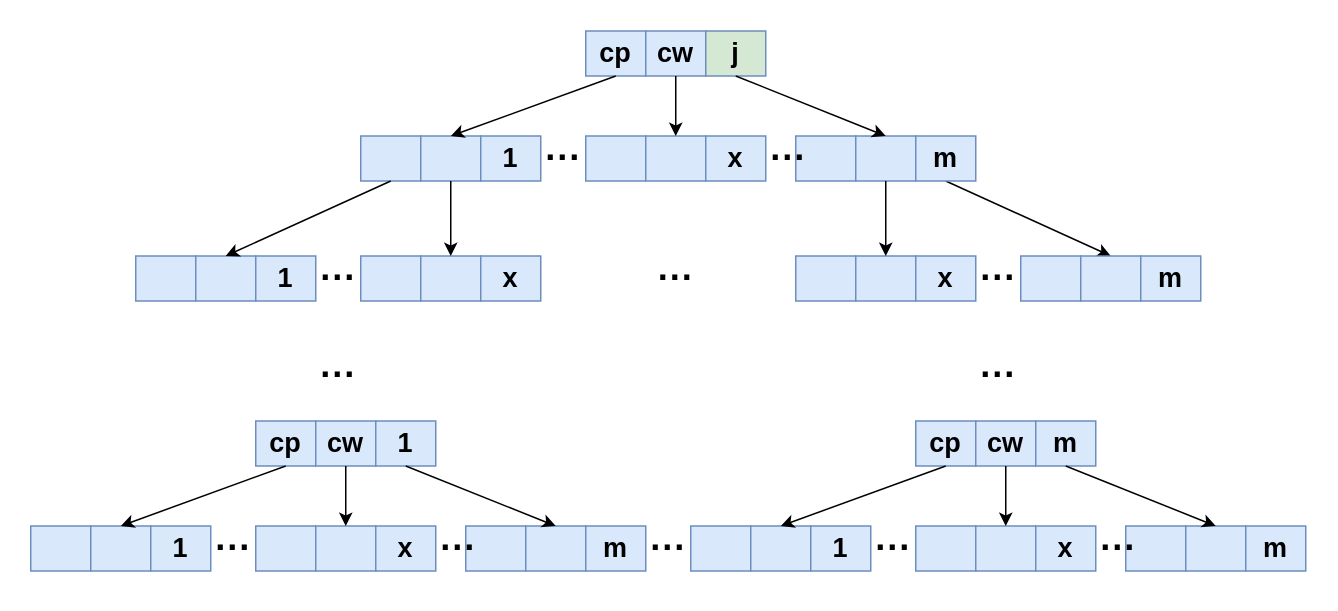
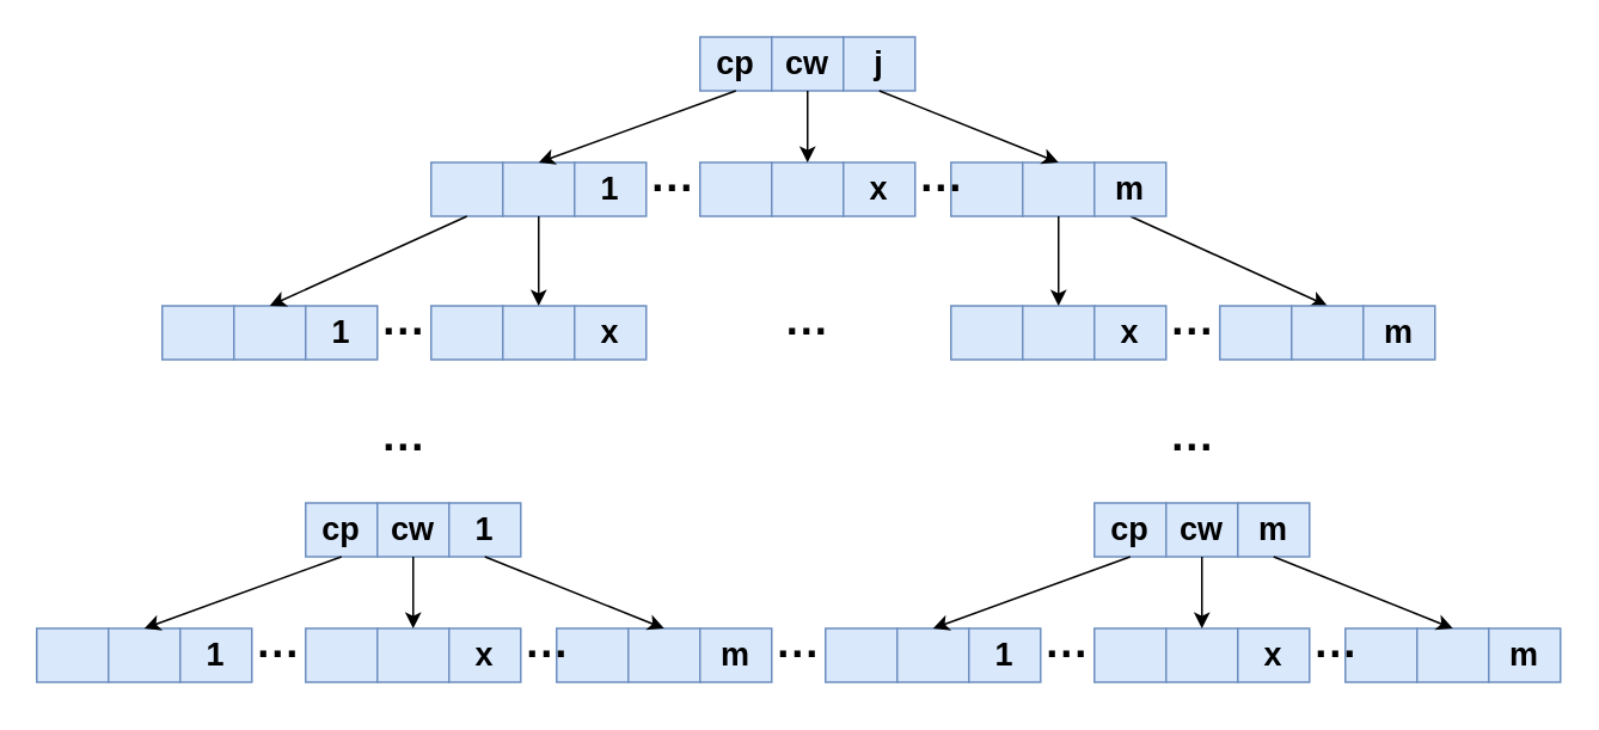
  <mxCell id="0" />
  <mxCell id="1" parent="0" />
  <mxCell id="2" value="" style="group" vertex="1" connectable="0" parent="1"><mxGeometry x="390" y="20" width="120" height="30" as="geometry" /></mxCell>
  <mxCell id="3" value="cp" style="rounded=0;whiteSpace=wrap;html=1;fontStyle=1;fontSize=18;fillColor=#dae8fc;strokeColor=#6c8ebf;" vertex="1" parent="2"><mxGeometry width="40" height="30" as="geometry" /></mxCell>
  <mxCell id="4" value="cw" style="rounded=0;whiteSpace=wrap;html=1;fontStyle=1;fontSize=18;fillColor=#dae8fc;strokeColor=#6c8ebf;" vertex="1" parent="2"><mxGeometry x="40" width="40" height="30" as="geometry" /></mxCell>
- <mxCell id="5" value="j" style="rounded=0;whiteSpace=wrap;html=1;fontStyle=1;fontSize=18;fillColor=#d5e8d4;strokeColor=#6c8ebf;" vertex="1" parent="2"><mxGeometry x="80" width="40" height="30" as="geometry" /></mxCell>
+ <mxCell id="5" value="j" style="rounded=0;whiteSpace=wrap;html=1;fontStyle=1;fontSize=18;fillColor=#dae8fc;strokeColor=#6c8ebf;" vertex="1" parent="2"><mxGeometry x="80" width="40" height="30" as="geometry" /></mxCell>
  <mxCell id="6" value="" style="group" vertex="1" connectable="0" parent="1"><mxGeometry x="240" y="90" width="120" height="30" as="geometry" /></mxCell>
  <mxCell id="7" value="" style="rounded=0;whiteSpace=wrap;html=1;fontStyle=1;fontSize=18;fillColor=#dae8fc;strokeColor=#6c8ebf;" vertex="1" parent="6"><mxGeometry width="40" height="30" as="geometry" /></mxCell>
  <mxCell id="8" value="" style="rounded=0;whiteSpace=wrap;html=1;fontStyle=1;fontSize=18;fillColor=#dae8fc;strokeColor=#6c8ebf;" vertex="1" parent="6"><mxGeometry x="40" width="40" height="30" as="geometry" /></mxCell>
  <mxCell id="9" value="1" style="rounded=0;whiteSpace=wrap;html=1;fontStyle=1;fontSize=18;fillColor=#dae8fc;strokeColor=#6c8ebf;" vertex="1" parent="6"><mxGeometry x="80" width="40" height="30" as="geometry" /></mxCell>
  <mxCell id="10" value="" style="group" vertex="1" connectable="0" parent="1"><mxGeometry x="390" y="90" width="120" height="30" as="geometry" /></mxCell>
  <mxCell id="11" value="" style="rounded=0;whiteSpace=wrap;html=1;fontStyle=1;fontSize=18;fillColor=#dae8fc;strokeColor=#6c8ebf;" vertex="1" parent="10"><mxGeometry width="40" height="30" as="geometry" /></mxCell>
  <mxCell id="12" value="" style="rounded=0;whiteSpace=wrap;html=1;fontStyle=1;fontSize=18;fillColor=#dae8fc;strokeColor=#6c8ebf;" vertex="1" parent="10"><mxGeometry x="40" width="40" height="30" as="geometry" /></mxCell>
  <mxCell id="13" value="x" style="rounded=0;whiteSpace=wrap;html=1;fontStyle=1;fontSize=18;fillColor=#dae8fc;strokeColor=#6c8ebf;" vertex="1" parent="10"><mxGeometry x="80" width="40" height="30" as="geometry" /></mxCell>
  <mxCell id="14" value="" style="group" vertex="1" connectable="0" parent="1"><mxGeometry x="530" y="90" width="120" height="30" as="geometry" /></mxCell>
  <mxCell id="15" value="" style="rounded=0;whiteSpace=wrap;html=1;fontStyle=1;fontSize=18;fillColor=#dae8fc;strokeColor=#6c8ebf;" vertex="1" parent="14"><mxGeometry width="40" height="30" as="geometry" /></mxCell>
  <mxCell id="16" value="" style="rounded=0;whiteSpace=wrap;html=1;fontStyle=1;fontSize=18;fillColor=#dae8fc;strokeColor=#6c8ebf;" vertex="1" parent="14"><mxGeometry x="40" width="40" height="30" as="geometry" /></mxCell>
  <mxCell id="17" style="rounded=0;orthogonalLoop=1;jettySize=auto;html=1;exitX=0.5;exitY=1;exitDx=0;exitDy=0;" edge="1" parent="14" source="18"><mxGeometry relative="1" as="geometry"><mxPoint x="210" y="80" as="targetPoint" /></mxGeometry></mxCell>
  <mxCell id="18" value="m" style="rounded=0;whiteSpace=wrap;html=1;fontStyle=1;fontSize=18;fillColor=#dae8fc;strokeColor=#6c8ebf;" vertex="1" parent="14"><mxGeometry x="80" width="40" height="30" as="geometry" /></mxCell>
  <mxCell id="19" style="edgeStyle=orthogonalEdgeStyle;rounded=0;orthogonalLoop=1;jettySize=auto;html=1;exitX=0.5;exitY=1;exitDx=0;exitDy=0;entryX=0.5;entryY=0;entryDx=0;entryDy=0;" edge="1" parent="1" source="4" target="12"><mxGeometry relative="1" as="geometry" /></mxCell>
  <mxCell id="20" style="rounded=0;orthogonalLoop=1;jettySize=auto;html=1;exitX=0.5;exitY=1;exitDx=0;exitDy=0;entryX=0.5;entryY=0;entryDx=0;entryDy=0;" edge="1" parent="1" source="3" target="8"><mxGeometry relative="1" as="geometry" /></mxCell>
  <mxCell id="21" style="rounded=0;orthogonalLoop=1;jettySize=auto;html=1;exitX=0.5;exitY=1;exitDx=0;exitDy=0;entryX=0.5;entryY=0;entryDx=0;entryDy=0;" edge="1" parent="1" source="5" target="16"><mxGeometry relative="1" as="geometry" /></mxCell>
  <mxCell id="22" value="" style="group" vertex="1" connectable="0" parent="1"><mxGeometry x="90" y="170" width="120" height="30" as="geometry" /></mxCell>
  <mxCell id="23" value="" style="rounded=0;whiteSpace=wrap;html=1;fontStyle=1;fontSize=18;fillColor=#dae8fc;strokeColor=#6c8ebf;" vertex="1" parent="22"><mxGeometry width="40" height="30" as="geometry" /></mxCell>
  <mxCell id="24" value="" style="rounded=0;whiteSpace=wrap;html=1;fontStyle=1;fontSize=18;fillColor=#dae8fc;strokeColor=#6c8ebf;" vertex="1" parent="22"><mxGeometry x="40" width="40" height="30" as="geometry" /></mxCell>
  <mxCell id="25" value="1" style="rounded=0;whiteSpace=wrap;html=1;fontStyle=1;fontSize=18;fillColor=#dae8fc;strokeColor=#6c8ebf;" vertex="1" parent="22"><mxGeometry x="80" width="40" height="30" as="geometry" /></mxCell>
  <mxCell id="26" value="" style="group" vertex="1" connectable="0" parent="1"><mxGeometry x="240" y="170" width="120" height="30" as="geometry" /></mxCell>
  <mxCell id="27" value="" style="rounded=0;whiteSpace=wrap;html=1;fontStyle=1;fontSize=18;fillColor=#dae8fc;strokeColor=#6c8ebf;" vertex="1" parent="26"><mxGeometry width="40" height="30" as="geometry" /></mxCell>
  <mxCell id="28" value="" style="rounded=0;whiteSpace=wrap;html=1;fontStyle=1;fontSize=18;fillColor=#dae8fc;strokeColor=#6c8ebf;" vertex="1" parent="26"><mxGeometry x="40" width="40" height="30" as="geometry" /></mxCell>
  <mxCell id="29" value="x" style="rounded=0;whiteSpace=wrap;html=1;fontStyle=1;fontSize=18;fillColor=#dae8fc;strokeColor=#6c8ebf;" vertex="1" parent="26"><mxGeometry x="80" width="40" height="30" as="geometry" /></mxCell>
  <mxCell id="30" value="" style="group" vertex="1" connectable="0" parent="1"><mxGeometry x="530" y="170" width="120" height="30" as="geometry" /></mxCell>
  <mxCell id="31" value="" style="rounded=0;whiteSpace=wrap;html=1;fontStyle=1;fontSize=18;fillColor=#dae8fc;strokeColor=#6c8ebf;" vertex="1" parent="30"><mxGeometry width="40" height="30" as="geometry" /></mxCell>
  <mxCell id="32" value="" style="rounded=0;whiteSpace=wrap;html=1;fontStyle=1;fontSize=18;fillColor=#dae8fc;strokeColor=#6c8ebf;" vertex="1" parent="30"><mxGeometry x="40" width="40" height="30" as="geometry" /></mxCell>
  <mxCell id="33" value="x" style="rounded=0;whiteSpace=wrap;html=1;fontStyle=1;fontSize=18;fillColor=#dae8fc;strokeColor=#6c8ebf;" vertex="1" parent="30"><mxGeometry x="80" width="40" height="30" as="geometry" /></mxCell>
  <mxCell id="34" value="" style="group" vertex="1" connectable="0" parent="1"><mxGeometry x="680" y="170" width="120" height="30" as="geometry" /></mxCell>
  <mxCell id="35" value="" style="rounded=0;whiteSpace=wrap;html=1;fontStyle=1;fontSize=18;fillColor=#dae8fc;strokeColor=#6c8ebf;" vertex="1" parent="34"><mxGeometry width="40" height="30" as="geometry" /></mxCell>
  <mxCell id="36" value="" style="rounded=0;whiteSpace=wrap;html=1;fontStyle=1;fontSize=18;fillColor=#dae8fc;strokeColor=#6c8ebf;" vertex="1" parent="34"><mxGeometry x="40" width="40" height="30" as="geometry" /></mxCell>
  <mxCell id="37" value="m" style="rounded=0;whiteSpace=wrap;html=1;fontStyle=1;fontSize=18;fillColor=#dae8fc;strokeColor=#6c8ebf;" vertex="1" parent="34"><mxGeometry x="80" width="40" height="30" as="geometry" /></mxCell>
  <mxCell id="38" style="rounded=0;orthogonalLoop=1;jettySize=auto;html=1;exitX=0.5;exitY=1;exitDx=0;exitDy=0;entryX=0.5;entryY=0;entryDx=0;entryDy=0;" edge="1" parent="1" source="7" target="24"><mxGeometry relative="1" as="geometry" /></mxCell>
  <mxCell id="39" style="edgeStyle=orthogonalEdgeStyle;rounded=0;orthogonalLoop=1;jettySize=auto;html=1;exitX=0.5;exitY=1;exitDx=0;exitDy=0;entryX=0.5;entryY=0;entryDx=0;entryDy=0;" edge="1" parent="1" source="8" target="28"><mxGeometry relative="1" as="geometry" /></mxCell>
  <mxCell id="40" style="edgeStyle=orthogonalEdgeStyle;rounded=0;orthogonalLoop=1;jettySize=auto;html=1;exitX=0.5;exitY=1;exitDx=0;exitDy=0;entryX=0.5;entryY=0;entryDx=0;entryDy=0;" edge="1" parent="1" source="16" target="32"><mxGeometry relative="1" as="geometry" /></mxCell>
  <mxCell id="41" value="&lt;b&gt;&lt;font style=&quot;font-size: 24px;&quot;&gt;···&lt;/font&gt;&lt;/b&gt;" style="text;html=1;align=center;verticalAlign=middle;resizable=0;points=[];autosize=1;strokeColor=none;fillColor=none;" vertex="1" parent="1"><mxGeometry x="200" y="165" width="50" height="40" as="geometry" /></mxCell>
  <mxCell id="42" value="&lt;b&gt;&lt;font style=&quot;font-size: 24px;&quot;&gt;···&lt;/font&gt;&lt;/b&gt;" style="text;html=1;align=center;verticalAlign=middle;resizable=0;points=[];autosize=1;strokeColor=none;fillColor=none;" vertex="1" parent="1"><mxGeometry x="350" y="85" width="50" height="40" as="geometry" /></mxCell>
  <mxCell id="43" value="&lt;b&gt;&lt;font style=&quot;font-size: 24px;&quot;&gt;···&lt;/font&gt;&lt;/b&gt;" style="text;html=1;align=center;verticalAlign=middle;resizable=0;points=[];autosize=1;strokeColor=none;fillColor=none;" vertex="1" parent="1"><mxGeometry x="500" y="85" width="50" height="40" as="geometry" /></mxCell>
  <mxCell id="44" value="&lt;b&gt;&lt;font style=&quot;font-size: 24px;&quot;&gt;···&lt;/font&gt;&lt;/b&gt;" style="text;html=1;align=center;verticalAlign=middle;resizable=0;points=[];autosize=1;strokeColor=none;fillColor=none;" vertex="1" parent="1"><mxGeometry x="640" y="165" width="50" height="40" as="geometry" /></mxCell>
  <mxCell id="45" value="&lt;b&gt;&lt;font style=&quot;font-size: 24px;&quot;&gt;···&lt;/font&gt;&lt;/b&gt;" style="text;html=1;align=center;verticalAlign=middle;resizable=0;points=[];autosize=1;strokeColor=none;fillColor=none;" vertex="1" parent="1"><mxGeometry x="425" y="165" width="50" height="40" as="geometry" /></mxCell>
  <mxCell id="46" value="" style="group" vertex="1" connectable="0" parent="1"><mxGeometry x="170" y="280" width="120" height="30" as="geometry" /></mxCell>
  <mxCell id="47" value="cp" style="rounded=0;whiteSpace=wrap;html=1;fontStyle=1;fontSize=18;fillColor=#dae8fc;strokeColor=#6c8ebf;" vertex="1" parent="46"><mxGeometry width="40" height="30" as="geometry" /></mxCell>
  <mxCell id="48" value="cw" style="rounded=0;whiteSpace=wrap;html=1;fontStyle=1;fontSize=18;fillColor=#dae8fc;strokeColor=#6c8ebf;" vertex="1" parent="46"><mxGeometry x="40" width="40" height="30" as="geometry" /></mxCell>
  <mxCell id="49" value="1" style="rounded=0;whiteSpace=wrap;html=1;fontStyle=1;fontSize=18;fillColor=#dae8fc;strokeColor=#6c8ebf;" vertex="1" parent="46"><mxGeometry x="80" width="40" height="30" as="geometry" /></mxCell>
  <mxCell id="50" value="" style="group" vertex="1" connectable="0" parent="1"><mxGeometry y="350" width="120" height="30" as="geometry" x="20" /></mxCell>
  <mxCell id="51" value="" style="rounded=0;whiteSpace=wrap;html=1;fontStyle=1;fontSize=18;fillColor=#dae8fc;strokeColor=#6c8ebf;" vertex="1" parent="50"><mxGeometry width="40" height="30" as="geometry" /></mxCell>
  <mxCell id="52" value="" style="rounded=0;whiteSpace=wrap;html=1;fontStyle=1;fontSize=18;fillColor=#dae8fc;strokeColor=#6c8ebf;" vertex="1" parent="50"><mxGeometry x="40" width="40" height="30" as="geometry" /></mxCell>
  <mxCell id="53" value="1" style="rounded=0;whiteSpace=wrap;html=1;fontStyle=1;fontSize=18;fillColor=#dae8fc;strokeColor=#6c8ebf;" vertex="1" parent="50"><mxGeometry x="80" width="40" height="30" as="geometry" /></mxCell>
  <mxCell id="54" value="" style="group" vertex="1" connectable="0" parent="1"><mxGeometry x="170" y="350" width="120" height="30" as="geometry" /></mxCell>
  <mxCell id="55" value="" style="rounded=0;whiteSpace=wrap;html=1;fontStyle=1;fontSize=18;fillColor=#dae8fc;strokeColor=#6c8ebf;" vertex="1" parent="54"><mxGeometry width="40" height="30" as="geometry" /></mxCell>
  <mxCell id="56" value="" style="rounded=0;whiteSpace=wrap;html=1;fontStyle=1;fontSize=18;fillColor=#dae8fc;strokeColor=#6c8ebf;" vertex="1" parent="54"><mxGeometry x="40" width="40" height="30" as="geometry" /></mxCell>
  <mxCell id="57" value="x" style="rounded=0;whiteSpace=wrap;html=1;fontStyle=1;fontSize=18;fillColor=#dae8fc;strokeColor=#6c8ebf;" vertex="1" parent="54"><mxGeometry x="80" width="40" height="30" as="geometry" /></mxCell>
  <mxCell id="58" value="" style="group" vertex="1" connectable="0" parent="1"><mxGeometry x="310" y="350" width="120" height="30" as="geometry" /></mxCell>
  <mxCell id="59" value="" style="rounded=0;whiteSpace=wrap;html=1;fontStyle=1;fontSize=18;fillColor=#dae8fc;strokeColor=#6c8ebf;" vertex="1" parent="58"><mxGeometry width="40" height="30" as="geometry" /></mxCell>
  <mxCell id="60" value="" style="rounded=0;whiteSpace=wrap;html=1;fontStyle=1;fontSize=18;fillColor=#dae8fc;strokeColor=#6c8ebf;" vertex="1" parent="58"><mxGeometry x="40" width="40" height="30" as="geometry" /></mxCell>
  <mxCell id="61" value="m" style="rounded=0;whiteSpace=wrap;html=1;fontStyle=1;fontSize=18;fillColor=#dae8fc;strokeColor=#6c8ebf;" vertex="1" parent="58"><mxGeometry x="80" width="40" height="30" as="geometry" /></mxCell>
  <mxCell id="62" style="edgeStyle=orthogonalEdgeStyle;rounded=0;orthogonalLoop=1;jettySize=auto;html=1;exitX=0.5;exitY=1;exitDx=0;exitDy=0;entryX=0.5;entryY=0;entryDx=0;entryDy=0;" edge="1" parent="1" source="48" target="56"><mxGeometry relative="1" as="geometry" /></mxCell>
  <mxCell id="63" style="rounded=0;orthogonalLoop=1;jettySize=auto;html=1;exitX=0.5;exitY=1;exitDx=0;exitDy=0;entryX=0.5;entryY=0;entryDx=0;entryDy=0;" edge="1" parent="1" source="47" target="52"><mxGeometry relative="1" as="geometry" /></mxCell>
  <mxCell id="64" style="rounded=0;orthogonalLoop=1;jettySize=auto;html=1;exitX=0.5;exitY=1;exitDx=0;exitDy=0;entryX=0.5;entryY=0;entryDx=0;entryDy=0;" edge="1" parent="1" source="49" target="60"><mxGeometry relative="1" as="geometry" /></mxCell>
  <mxCell id="65" value="&lt;b&gt;&lt;font style=&quot;font-size: 24px;&quot;&gt;···&lt;/font&gt;&lt;/b&gt;" style="text;html=1;align=center;verticalAlign=middle;resizable=0;points=[];autosize=1;strokeColor=none;fillColor=none;" vertex="1" parent="1"><mxGeometry x="130" y="345" width="50" height="40" as="geometry" /></mxCell>
  <mxCell id="66" value="&lt;b&gt;&lt;font style=&quot;font-size: 24px;&quot;&gt;···&lt;/font&gt;&lt;/b&gt;" style="text;html=1;align=center;verticalAlign=middle;resizable=0;points=[];autosize=1;strokeColor=none;fillColor=none;" vertex="1" parent="1"><mxGeometry x="280" y="345" width="50" height="40" as="geometry" /></mxCell>
  <mxCell id="67" value="" style="group" vertex="1" connectable="0" parent="1"><mxGeometry x="610" y="280" width="120" height="30" as="geometry" /></mxCell>
  <mxCell id="68" value="cp" style="rounded=0;whiteSpace=wrap;html=1;fontStyle=1;fontSize=18;fillColor=#dae8fc;strokeColor=#6c8ebf;" vertex="1" parent="67"><mxGeometry width="40" height="30" as="geometry" /></mxCell>
  <mxCell id="69" value="cw" style="rounded=0;whiteSpace=wrap;html=1;fontStyle=1;fontSize=18;fillColor=#dae8fc;strokeColor=#6c8ebf;" vertex="1" parent="67"><mxGeometry x="40" width="40" height="30" as="geometry" /></mxCell>
  <mxCell id="70" value="m" style="rounded=0;whiteSpace=wrap;html=1;fontStyle=1;fontSize=18;fillColor=#dae8fc;strokeColor=#6c8ebf;" vertex="1" parent="67"><mxGeometry x="80" width="40" height="30" as="geometry" /></mxCell>
  <mxCell id="71" value="" style="group" vertex="1" connectable="0" parent="1"><mxGeometry x="460" y="350" width="120" height="30" as="geometry" /></mxCell>
  <mxCell id="72" value="" style="rounded=0;whiteSpace=wrap;html=1;fontStyle=1;fontSize=18;fillColor=#dae8fc;strokeColor=#6c8ebf;" vertex="1" parent="71"><mxGeometry width="40" height="30" as="geometry" /></mxCell>
  <mxCell id="73" value="" style="rounded=0;whiteSpace=wrap;html=1;fontStyle=1;fontSize=18;fillColor=#dae8fc;strokeColor=#6c8ebf;" vertex="1" parent="71"><mxGeometry x="40" width="40" height="30" as="geometry" /></mxCell>
  <mxCell id="74" value="1" style="rounded=0;whiteSpace=wrap;html=1;fontStyle=1;fontSize=18;fillColor=#dae8fc;strokeColor=#6c8ebf;" vertex="1" parent="71"><mxGeometry x="80" width="40" height="30" as="geometry" /></mxCell>
  <mxCell id="75" value="" style="group" vertex="1" connectable="0" parent="1"><mxGeometry x="610" y="350" width="120" height="30" as="geometry" /></mxCell>
  <mxCell id="76" value="" style="rounded=0;whiteSpace=wrap;html=1;fontStyle=1;fontSize=18;fillColor=#dae8fc;strokeColor=#6c8ebf;" vertex="1" parent="75"><mxGeometry width="40" height="30" as="geometry" /></mxCell>
  <mxCell id="77" value="" style="rounded=0;whiteSpace=wrap;html=1;fontStyle=1;fontSize=18;fillColor=#dae8fc;strokeColor=#6c8ebf;" vertex="1" parent="75"><mxGeometry x="40" width="40" height="30" as="geometry" /></mxCell>
  <mxCell id="78" value="x" style="rounded=0;whiteSpace=wrap;html=1;fontStyle=1;fontSize=18;fillColor=#dae8fc;strokeColor=#6c8ebf;" vertex="1" parent="75"><mxGeometry x="80" width="40" height="30" as="geometry" /></mxCell>
  <mxCell id="79" value="" style="group" vertex="1" connectable="0" parent="1"><mxGeometry x="750" y="350" width="120" height="30" as="geometry" /></mxCell>
  <mxCell id="80" value="" style="rounded=0;whiteSpace=wrap;html=1;fontStyle=1;fontSize=18;fillColor=#dae8fc;strokeColor=#6c8ebf;" vertex="1" parent="79"><mxGeometry width="40" height="30" as="geometry" /></mxCell>
  <mxCell id="81" value="" style="rounded=0;whiteSpace=wrap;html=1;fontStyle=1;fontSize=18;fillColor=#dae8fc;strokeColor=#6c8ebf;" vertex="1" parent="79"><mxGeometry x="40" width="40" height="30" as="geometry" /></mxCell>
  <mxCell id="82" value="m" style="rounded=0;whiteSpace=wrap;html=1;fontStyle=1;fontSize=18;fillColor=#dae8fc;strokeColor=#6c8ebf;" vertex="1" parent="79"><mxGeometry x="80" width="40" height="30" as="geometry" /></mxCell>
  <mxCell id="83" style="edgeStyle=orthogonalEdgeStyle;rounded=0;orthogonalLoop=1;jettySize=auto;html=1;exitX=0.5;exitY=1;exitDx=0;exitDy=0;entryX=0.5;entryY=0;entryDx=0;entryDy=0;" edge="1" parent="1" source="69" target="77"><mxGeometry relative="1" as="geometry" /></mxCell>
  <mxCell id="84" style="rounded=0;orthogonalLoop=1;jettySize=auto;html=1;exitX=0.5;exitY=1;exitDx=0;exitDy=0;entryX=0.5;entryY=0;entryDx=0;entryDy=0;" edge="1" parent="1" source="68" target="73"><mxGeometry relative="1" as="geometry" /></mxCell>
  <mxCell id="85" style="rounded=0;orthogonalLoop=1;jettySize=auto;html=1;exitX=0.5;exitY=1;exitDx=0;exitDy=0;entryX=0.5;entryY=0;entryDx=0;entryDy=0;" edge="1" parent="1" source="70" target="81"><mxGeometry relative="1" as="geometry" /></mxCell>
  <mxCell id="86" value="&lt;b&gt;&lt;font style=&quot;font-size: 24px;&quot;&gt;···&lt;/font&gt;&lt;/b&gt;" style="text;html=1;align=center;verticalAlign=middle;resizable=0;points=[];autosize=1;strokeColor=none;fillColor=none;" vertex="1" parent="1"><mxGeometry x="570" y="345" width="50" height="40" as="geometry" /></mxCell>
  <mxCell id="87" value="&lt;b&gt;&lt;font style=&quot;font-size: 24px;&quot;&gt;···&lt;/font&gt;&lt;/b&gt;" style="text;html=1;align=center;verticalAlign=middle;resizable=0;points=[];autosize=1;strokeColor=none;fillColor=none;" vertex="1" parent="1"><mxGeometry x="720" y="345" width="50" height="40" as="geometry" /></mxCell>
  <mxCell id="88" value="&lt;b&gt;&lt;font style=&quot;font-size: 24px;&quot;&gt;···&lt;/font&gt;&lt;/b&gt;" style="text;html=1;align=center;verticalAlign=middle;resizable=0;points=[];autosize=1;strokeColor=none;fillColor=none;" vertex="1" parent="1"><mxGeometry x="200" y="230" width="50" height="40" as="geometry" /></mxCell>
  <mxCell id="89" value="&lt;b&gt;&lt;font style=&quot;font-size: 24px;&quot;&gt;···&lt;/font&gt;&lt;/b&gt;" style="text;html=1;align=center;verticalAlign=middle;resizable=0;points=[];autosize=1;strokeColor=none;fillColor=none;" vertex="1" parent="1"><mxGeometry x="420" y="345" width="50" height="40" as="geometry" /></mxCell>
  <mxCell id="90" value="&lt;b&gt;&lt;font style=&quot;font-size: 24px;&quot;&gt;···&lt;/font&gt;&lt;/b&gt;" style="text;html=1;align=center;verticalAlign=middle;resizable=0;points=[];autosize=1;strokeColor=none;fillColor=none;" vertex="1" parent="1"><mxGeometry x="640" y="230" width="50" height="40" as="geometry" /></mxCell>
